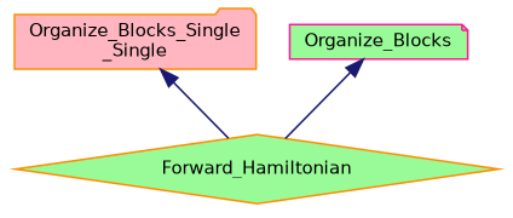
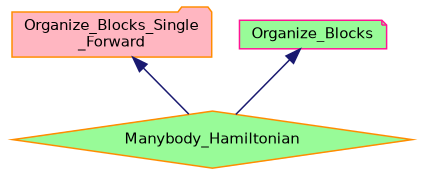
  digraph {
    node [color=darkorange fillcolor=palegreen fontname=Helvetica fontsize=10 style=filled]
    edge [color=midnightblue dir=back fontname=Helvetica fontsize=10 labelfontname=Helvetica labelfontsize=10 style=solid]
-   n1 [fillcolor=lightpink fontcolor=black height=0.2 label="Organize_Blocks_Single\l_Single" shape=folder width=0.4]
-   n2 [height=0.2 label=Forward_Hamiltonian shape=diamond width=0.4]
+   n1 [fillcolor=lightpink fontcolor=black height=0.2 label="Organize_Blocks_Single\l_Forward" shape=folder width=0.4]
+   n2 [height=0.2 label=Manybody_Hamiltonian shape=diamond width=0.4]
    n3 [color=deeppink height=0.2 label=Organize_Blocks shape=note width=0.4]
    n1 -> n2
    n3 -> n2
  }
